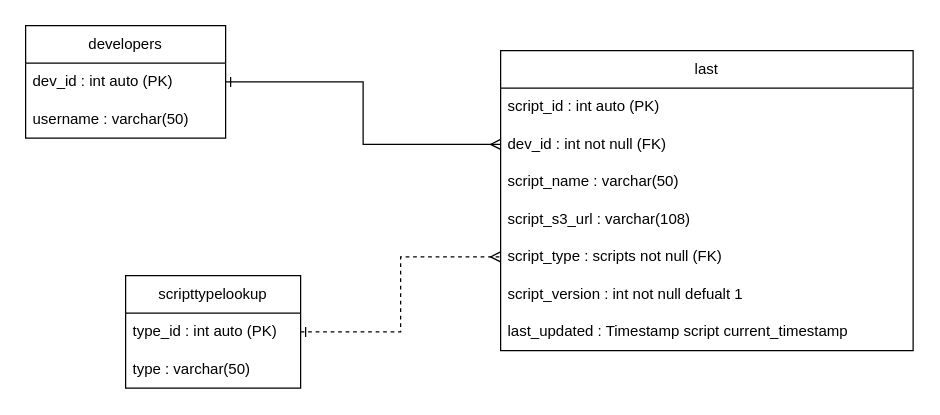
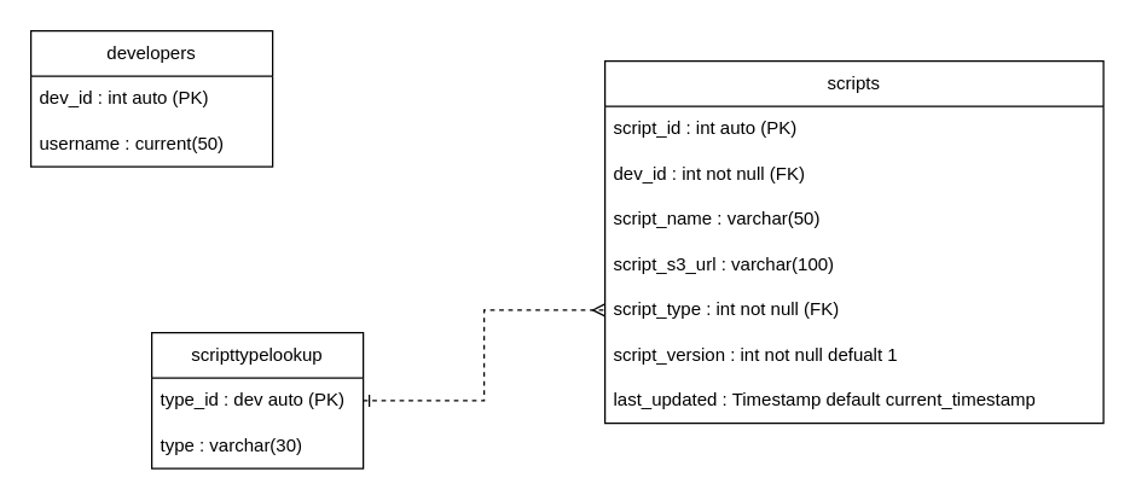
  <mxCell id="0" />
  <mxCell id="1" parent="0" />
  <mxCell id="2" value="developers" style="swimlane;fontStyle=0;childLayout=stackLayout;horizontal=1;startSize=30;horizontalStack=0;resizeParent=1;resizeParentMax=0;resizeLast=0;collapsible=1;marginBottom=0;whiteSpace=wrap;html=1;" vertex="1" parent="1"><mxGeometry x="20" y="20" width="160" height="90" as="geometry" /></mxCell>
  <mxCell id="3" value="dev_id : int auto (PK)" style="text;strokeColor=none;fillColor=none;align=left;verticalAlign=middle;spacingLeft=4;spacingRight=4;overflow=hidden;points=[[0,0.5],[1,0.5]];portConstraint=eastwest;rotatable=0;whiteSpace=wrap;html=1;" vertex="1" parent="2"><mxGeometry y="30" width="160" height="30" as="geometry" /></mxCell>
- <mxCell id="4" value="username : varchar(50)" style="text;strokeColor=none;fillColor=none;align=left;verticalAlign=middle;spacingLeft=4;spacingRight=4;overflow=hidden;points=[[0,0.5],[1,0.5]];portConstraint=eastwest;rotatable=0;whiteSpace=wrap;html=1;" vertex="1" parent="2"><mxGeometry y="60" width="160" height="30" as="geometry" /></mxCell>
- <mxCell id="5" value="last" style="swimlane;fontStyle=0;childLayout=stackLayout;horizontal=1;startSize=30;horizontalStack=0;resizeParent=1;resizeParentMax=0;resizeLast=0;collapsible=1;marginBottom=0;whiteSpace=wrap;html=1;" vertex="1" parent="1"><mxGeometry x="400" y="40" width="330" height="240" as="geometry" /></mxCell>
+ <mxCell id="4" value="username : current(50)" style="text;strokeColor=none;fillColor=none;align=left;verticalAlign=middle;spacingLeft=4;spacingRight=4;overflow=hidden;points=[[0,0.5],[1,0.5]];portConstraint=eastwest;rotatable=0;whiteSpace=wrap;html=1;" vertex="1" parent="2"><mxGeometry y="60" width="160" height="30" as="geometry" /></mxCell>
+ <mxCell id="5" value="scripts" style="swimlane;fontStyle=0;childLayout=stackLayout;horizontal=1;startSize=30;horizontalStack=0;resizeParent=1;resizeParentMax=0;resizeLast=0;collapsible=1;marginBottom=0;whiteSpace=wrap;html=1;" vertex="1" parent="1"><mxGeometry x="400" y="40" width="330" height="240" as="geometry" /></mxCell>
  <mxCell id="6" value="script_id : int auto (PK)&amp;nbsp;" style="text;strokeColor=none;fillColor=none;align=left;verticalAlign=middle;spacingLeft=4;spacingRight=4;overflow=hidden;points=[[0,0.5],[1,0.5]];portConstraint=eastwest;rotatable=0;whiteSpace=wrap;html=1;" vertex="1" parent="5"><mxGeometry y="30" width="330" height="30" as="geometry" /></mxCell>
  <mxCell id="7" value="dev_id : int not null (FK)" style="text;strokeColor=none;fillColor=none;align=left;verticalAlign=middle;spacingLeft=4;spacingRight=4;overflow=hidden;points=[[0,0.5],[1,0.5]];portConstraint=eastwest;rotatable=0;whiteSpace=wrap;html=1;" vertex="1" parent="5"><mxGeometry y="60" width="330" height="30" as="geometry" /></mxCell>
  <mxCell id="8" value="script_name : varchar(50)" style="text;strokeColor=none;fillColor=none;align=left;verticalAlign=middle;spacingLeft=4;spacingRight=4;overflow=hidden;points=[[0,0.5],[1,0.5]];portConstraint=eastwest;rotatable=0;whiteSpace=wrap;html=1;" vertex="1" parent="5"><mxGeometry y="90" width="330" height="30" as="geometry" /></mxCell>
- <mxCell id="9" value="script_s3_url : varchar(108)" style="text;strokeColor=none;fillColor=none;align=left;verticalAlign=middle;spacingLeft=4;spacingRight=4;overflow=hidden;points=[[0,0.5],[1,0.5]];portConstraint=eastwest;rotatable=0;whiteSpace=wrap;html=1;" vertex="1" parent="5"><mxGeometry y="120" width="330" height="30" as="geometry" /></mxCell>
- <mxCell id="10" value="script_type : scripts not null (FK)" style="text;strokeColor=none;fillColor=none;align=left;verticalAlign=middle;spacingLeft=4;spacingRight=4;overflow=hidden;points=[[0,0.5],[1,0.5]];portConstraint=eastwest;rotatable=0;whiteSpace=wrap;html=1;" vertex="1" parent="5"><mxGeometry y="150" width="330" height="30" as="geometry" /></mxCell>
+ <mxCell id="9" value="script_s3_url : varchar(100)" style="text;strokeColor=none;fillColor=none;align=left;verticalAlign=middle;spacingLeft=4;spacingRight=4;overflow=hidden;points=[[0,0.5],[1,0.5]];portConstraint=eastwest;rotatable=0;whiteSpace=wrap;html=1;" vertex="1" parent="5"><mxGeometry y="120" width="330" height="30" as="geometry" /></mxCell>
+ <mxCell id="10" value="script_type : int not null (FK)" style="text;strokeColor=none;fillColor=none;align=left;verticalAlign=middle;spacingLeft=4;spacingRight=4;overflow=hidden;points=[[0,0.5],[1,0.5]];portConstraint=eastwest;rotatable=0;whiteSpace=wrap;html=1;" vertex="1" parent="5"><mxGeometry y="150" width="330" height="30" as="geometry" /></mxCell>
  <mxCell id="11" value="script_version : int not null defualt 1" style="text;strokeColor=none;fillColor=none;align=left;verticalAlign=middle;spacingLeft=4;spacingRight=4;overflow=hidden;points=[[0,0.5],[1,0.5]];portConstraint=eastwest;rotatable=0;whiteSpace=wrap;html=1;" vertex="1" parent="5"><mxGeometry y="180" width="330" height="30" as="geometry" /></mxCell>
- <mxCell id="12" value="last_updated : Timestamp script current_timestamp" style="text;strokeColor=none;fillColor=none;align=left;verticalAlign=middle;spacingLeft=4;spacingRight=4;overflow=hidden;points=[[0,0.5],[1,0.5]];portConstraint=eastwest;rotatable=0;whiteSpace=wrap;html=1;" vertex="1" parent="5"><mxGeometry y="210" width="330" height="30" as="geometry" /></mxCell>
- <mxCell id="13" style="edgeStyle=orthogonalEdgeStyle;rounded=0;orthogonalLoop=1;jettySize=auto;html=1;entryX=0;entryY=0.5;entryDx=0;entryDy=0;endArrow=ERmany;endFill=0;startArrow=ERone;startFill=0;" edge="1" parent="1" source="3" target="7"><mxGeometry relative="1" as="geometry" /></mxCell>
+ <mxCell id="12" value="last_updated : Timestamp default current_timestamp" style="text;strokeColor=none;fillColor=none;align=left;verticalAlign=middle;spacingLeft=4;spacingRight=4;overflow=hidden;points=[[0,0.5],[1,0.5]];portConstraint=eastwest;rotatable=0;whiteSpace=wrap;html=1;" vertex="1" parent="5"><mxGeometry y="210" width="330" height="30" as="geometry" /></mxCell>
  <mxCell id="14" style="edgeStyle=orthogonalEdgeStyle;rounded=0;orthogonalLoop=1;jettySize=auto;html=1;entryX=0;entryY=0.5;entryDx=0;entryDy=0;endArrow=ERmany;endFill=0;startArrow=ERone;startFill=0;dashed=1;" edge="1" parent="1" source="15" target="10"><mxGeometry relative="1" as="geometry" /></mxCell>
  <mxCell id="15" value="scripttypelookup" style="swimlane;fontStyle=0;childLayout=stackLayout;horizontal=1;startSize=30;horizontalStack=0;resizeParent=1;resizeParentMax=0;resizeLast=0;collapsible=1;marginBottom=0;whiteSpace=wrap;html=1;" vertex="1" parent="1"><mxGeometry x="100" y="220" width="140" height="90" as="geometry" /></mxCell>
- <mxCell id="16" value="type_id : int auto (PK)" style="text;strokeColor=none;fillColor=none;align=left;verticalAlign=middle;spacingLeft=4;spacingRight=4;overflow=hidden;points=[[0,0.5],[1,0.5]];portConstraint=eastwest;rotatable=0;whiteSpace=wrap;html=1;" vertex="1" parent="15"><mxGeometry y="30" width="140" height="30" as="geometry" /></mxCell>
- <mxCell id="17" value="type : varchar(50)" style="text;strokeColor=none;fillColor=none;align=left;verticalAlign=middle;spacingLeft=4;spacingRight=4;overflow=hidden;points=[[0,0.5],[1,0.5]];portConstraint=eastwest;rotatable=0;whiteSpace=wrap;html=1;" vertex="1" parent="15"><mxGeometry y="60" width="140" height="30" as="geometry" /></mxCell>
+ <mxCell id="16" value="type_id : dev auto (PK)" style="text;strokeColor=none;fillColor=none;align=left;verticalAlign=middle;spacingLeft=4;spacingRight=4;overflow=hidden;points=[[0,0.5],[1,0.5]];portConstraint=eastwest;rotatable=0;whiteSpace=wrap;html=1;" vertex="1" parent="15"><mxGeometry y="30" width="140" height="30" as="geometry" /></mxCell>
+ <mxCell id="17" value="type : varchar(30)" style="text;strokeColor=none;fillColor=none;align=left;verticalAlign=middle;spacingLeft=4;spacingRight=4;overflow=hidden;points=[[0,0.5],[1,0.5]];portConstraint=eastwest;rotatable=0;whiteSpace=wrap;html=1;" vertex="1" parent="15"><mxGeometry y="60" width="140" height="30" as="geometry" /></mxCell>
